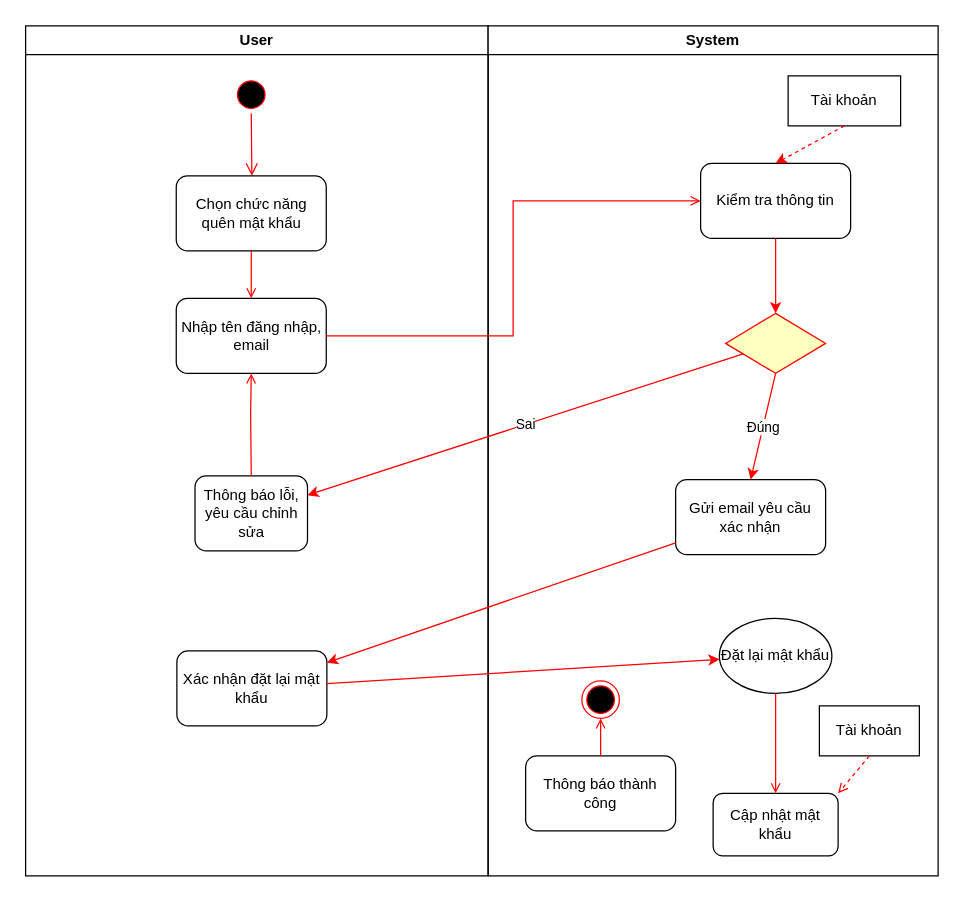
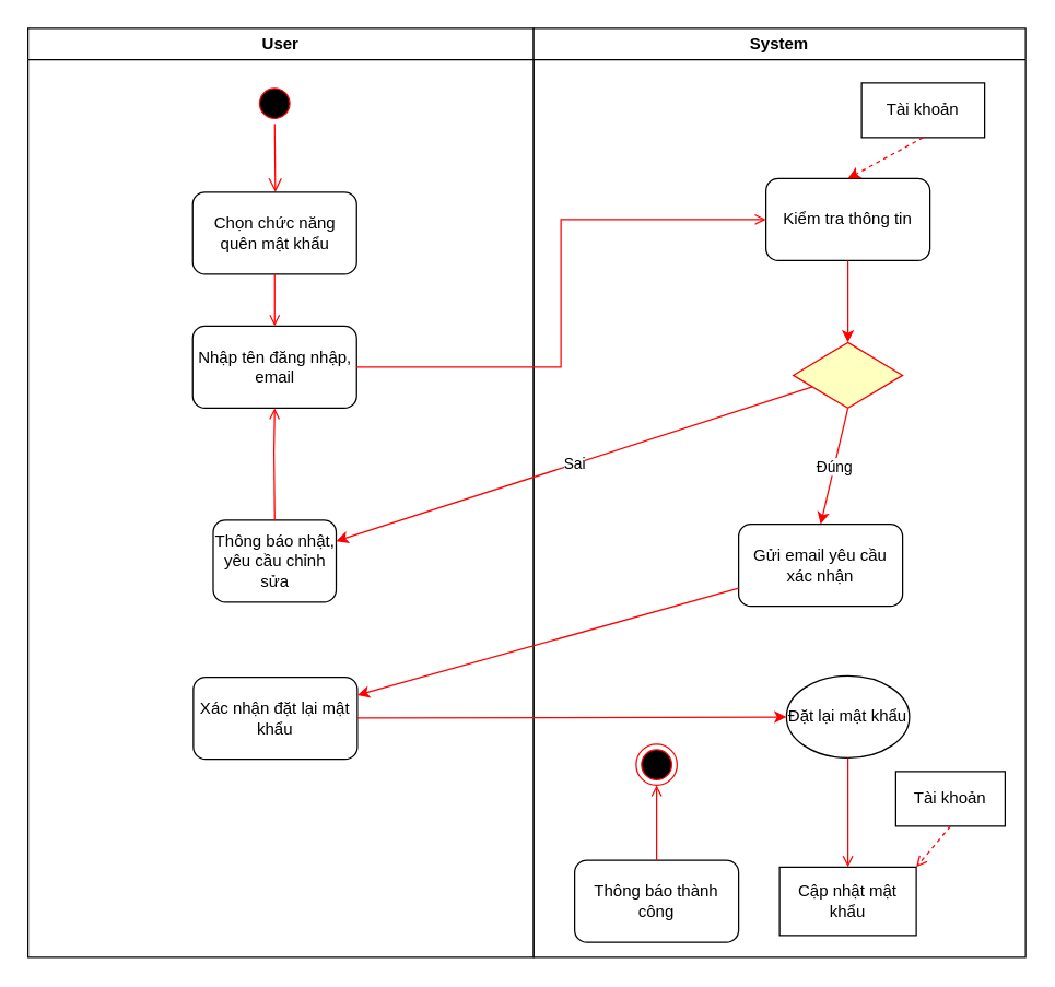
  <mxCell id="0" />
  <mxCell id="1" parent="0" />
  <mxCell id="2" value="User" style="swimlane;whiteSpace=wrap" parent="1" vertex="1"><mxGeometry x="20" y="20" width="370" height="680" as="geometry" /></mxCell>
  <mxCell id="3" value="" style="ellipse;shape=startState;fillColor=#000000;strokeColor=#ff0000;" parent="2" vertex="1"><mxGeometry x="165.5" y="40" width="30" height="30" as="geometry" /></mxCell>
  <mxCell id="4" value="" style="edgeStyle=elbowEdgeStyle;elbow=horizontal;verticalAlign=bottom;endArrow=open;endSize=8;strokeColor=#FF0000;endFill=1;rounded=0;entryX=0.5;entryY=0;entryDx=0;entryDy=0;" parent="2" source="3" target="5" edge="1"><mxGeometry x="100" y="40" as="geometry"><mxPoint x="120" y="110" as="targetPoint" /></mxGeometry></mxCell>
  <mxCell id="5" value="Chọn chức năng quên mật khẩu" style="rounded=1;whiteSpace=wrap;html=1;" parent="2" vertex="1"><mxGeometry x="120.5" y="120" width="120" height="60" as="geometry" /></mxCell>
  <mxCell id="6" value="Nhập tên đăng nhập, email" style="rounded=1;whiteSpace=wrap;html=1;" parent="2" vertex="1"><mxGeometry x="120.5" y="218" width="120" height="60" as="geometry" /></mxCell>
  <mxCell id="7" value="" style="endArrow=open;strokeColor=#FF0000;endFill=1;rounded=0;exitX=0.5;exitY=1;exitDx=0;exitDy=0;entryX=0.5;entryY=0;entryDx=0;entryDy=0;" parent="2" source="5" target="6" edge="1"><mxGeometry relative="1" as="geometry"><mxPoint x="115" y="270" as="sourcePoint" /><mxPoint x="115" y="325" as="targetPoint" /></mxGeometry></mxCell>
- <mxCell id="8" value="Thông báo lỗi, yêu cầu chỉnh sửa" style="rounded=1;whiteSpace=wrap;html=1;" parent="2" vertex="1"><mxGeometry x="135.5" y="360" width="90" height="60" as="geometry" /></mxCell>
+ <mxCell id="8" value="Thông báo nhật, yêu cầu chỉnh sửa" style="rounded=1;whiteSpace=wrap;html=1;" parent="2" vertex="1"><mxGeometry x="135.5" y="360" width="90" height="60" as="geometry" /></mxCell>
  <mxCell id="9" value="" style="endArrow=open;strokeColor=#FF0000;endFill=1;rounded=0;exitX=0.5;exitY=0;exitDx=0;exitDy=0;entryX=0.5;entryY=1;entryDx=0;entryDy=0;" parent="2" source="8" target="6" edge="1"><mxGeometry relative="1" as="geometry"><mxPoint x="246" y="260" as="sourcePoint" /><mxPoint x="550" y="150" as="targetPoint" /><Array as="points"><mxPoint x="180" y="310" /></Array></mxGeometry></mxCell>
- <mxCell id="10" value="Xác nhận đặt lại mật khẩu" style="rounded=1;whiteSpace=wrap;html=1;" parent="2" vertex="1"><mxGeometry x="121" y="500" width="120" height="60" as="geometry" /></mxCell>
+ <mxCell id="10" value="Xác nhận đặt lại mật khẩu" style="rounded=1;whiteSpace=wrap;html=1;" parent="2" vertex="1"><mxGeometry x="121" y="475" width="120" height="60" as="geometry" /></mxCell>
  <mxCell id="11" value="System" style="swimlane;whiteSpace=wrap" parent="1" vertex="1"><mxGeometry x="390" y="20" width="360" height="680" as="geometry" /></mxCell>
  <mxCell id="12" value="Gửi email yêu cầu xác nhận" style="rounded=1;whiteSpace=wrap;html=1;" parent="11" vertex="1"><mxGeometry x="150" y="363" width="120" height="60" as="geometry" /></mxCell>
  <mxCell id="13" value="Tài khoản" style="rounded=0;whiteSpace=wrap;html=1;" parent="11" vertex="1"><mxGeometry x="265" y="544" width="80" height="40" as="geometry" /></mxCell>
  <mxCell id="14" value="Đặt lại mật khẩu" style="ellipse;whiteSpace=wrap;html=1;" parent="11" vertex="1"><mxGeometry x="185" y="474" width="90" height="60" as="geometry" /></mxCell>
- <mxCell id="15" value="Cập nhật mật khẩu" style="rounded=1;whiteSpace=wrap;html=1;" parent="11" vertex="1"><mxGeometry x="180" y="614" width="100" height="50" as="geometry" /></mxCell>
+ <mxCell id="15" value="Cập nhật mật khẩu" style="whiteSpace=wrap;html=1;rounded=0;" parent="11" vertex="1"><mxGeometry x="180" y="614" width="100" height="50" as="geometry" /></mxCell>
  <mxCell id="16" value="" style="endArrow=open;strokeColor=#FF0000;endFill=1;rounded=0;exitX=0.5;exitY=1;exitDx=0;exitDy=0;entryX=0.5;entryY=0;entryDx=0;entryDy=0;" parent="11" source="14" target="15" edge="1"><mxGeometry relative="1" as="geometry"><mxPoint x="-180" y="426" as="sourcePoint" /><mxPoint x="200" y="544" as="targetPoint" /></mxGeometry></mxCell>
  <mxCell id="17" value="Kiểm tra thông tin" style="rounded=1;whiteSpace=wrap;html=1;" parent="11" vertex="1"><mxGeometry x="170" y="110" width="120" height="60" as="geometry" /></mxCell>
  <mxCell id="18" value="Đúng" style="endArrow=classic;html=1;rounded=0;fillColor=#e51400;strokeColor=light-dark(#FF0000,#EDEDED);exitX=0.5;exitY=1;exitDx=0;exitDy=0;entryX=0.5;entryY=0;entryDx=0;entryDy=0;" parent="11" source="26" target="12" edge="1"><mxGeometry width="50" height="50" relative="1" as="geometry"><mxPoint x="230" y="278" as="sourcePoint" /><mxPoint x="-60" y="390" as="targetPoint" /></mxGeometry></mxCell>
  <mxCell id="19" value="" style="endArrow=classic;html=1;rounded=0;fillColor=#e51400;strokeColor=light-dark(#FF0000,#EDEDED);exitX=0.5;exitY=1;exitDx=0;exitDy=0;entryX=0.5;entryY=0;entryDx=0;entryDy=0;" parent="11" source="17" target="26" edge="1"><mxGeometry width="50" height="50" relative="1" as="geometry"><mxPoint x="-140" y="450" as="sourcePoint" /><mxPoint x="260" y="210" as="targetPoint" /><Array as="points" /></mxGeometry></mxCell>
  <mxCell id="20" value="Tài khoản" style="rounded=0;whiteSpace=wrap;html=1;" parent="11" vertex="1"><mxGeometry x="240" y="40" width="90" height="40" as="geometry" /></mxCell>
  <mxCell id="21" value="" style="endArrow=classic;html=1;rounded=0;fillColor=#e51400;strokeColor=light-dark(#FF0000,#EDEDED);entryX=0.5;entryY=0;entryDx=0;entryDy=0;exitX=0.5;exitY=1;exitDx=0;exitDy=0;dashed=1;" parent="11" source="20" target="17" edge="1"><mxGeometry width="50" height="50" relative="1" as="geometry"><mxPoint x="340" y="90" as="sourcePoint" /><mxPoint x="240" y="230" as="targetPoint" /><Array as="points" /></mxGeometry></mxCell>
  <mxCell id="22" value="" style="endArrow=open;strokeColor=#FF0000;endFill=1;rounded=0;exitX=0.5;exitY=1;exitDx=0;exitDy=0;entryX=1;entryY=0;entryDx=0;entryDy=0;dashed=1;" parent="11" source="13" target="15" edge="1"><mxGeometry relative="1" as="geometry"><mxPoint x="240" y="408" as="sourcePoint" /><mxPoint x="155" y="429" as="targetPoint" /><Array as="points" /></mxGeometry></mxCell>
- <mxCell id="23" value="Thông báo thành công" style="rounded=1;whiteSpace=wrap;html=1;" parent="11" vertex="1"><mxGeometry x="30" y="584" width="120" height="60" as="geometry" /></mxCell>
+ <mxCell id="23" value="Thông báo thành công" style="rounded=1;whiteSpace=wrap;html=1;" parent="11" vertex="1"><mxGeometry x="30" y="609" width="120" height="60" as="geometry" /></mxCell>
  <mxCell id="24" value="" style="ellipse;shape=endState;fillColor=#000000;strokeColor=#ff0000" parent="11" vertex="1"><mxGeometry x="75" y="524" width="30" height="30" as="geometry" /></mxCell>
  <mxCell id="25" value="" style="endArrow=open;strokeColor=#FF0000;endFill=1;rounded=0;exitX=0.5;exitY=0;exitDx=0;exitDy=0;entryX=0.5;entryY=1;entryDx=0;entryDy=0;" parent="11" source="23" target="24" edge="1"><mxGeometry relative="1" as="geometry"><mxPoint x="240" y="442" as="sourcePoint" /><mxPoint x="80" y="544" as="targetPoint" /><Array as="points" /></mxGeometry></mxCell>
  <mxCell id="26" value="" style="rhombus;fillColor=#ffffc0;strokeColor=#ff0000;" parent="11" vertex="1"><mxGeometry x="190" y="230" width="80" height="48" as="geometry" /></mxCell>
  <mxCell id="27" value="" style="endArrow=open;strokeColor=#FF0000;endFill=1;rounded=0;exitX=1;exitY=0.5;exitDx=0;exitDy=0;entryX=0;entryY=0.5;entryDx=0;entryDy=0;" parent="1" source="6" target="17" edge="1"><mxGeometry relative="1" as="geometry"><mxPoint x="440" y="172" as="sourcePoint" /><mxPoint x="330" y="240" as="targetPoint" /><Array as="points"><mxPoint x="410" y="268" /><mxPoint x="410" y="160" /></Array></mxGeometry></mxCell>
  <mxCell id="28" value="Sai" style="endArrow=classic;html=1;rounded=0;strokeColor=light-dark(#ff0000, #ededed);" parent="1" source="26" target="8" edge="1"><mxGeometry width="50" height="50" relative="1" as="geometry"><mxPoint x="430" y="350" as="sourcePoint" /><mxPoint x="480" y="300" as="targetPoint" /></mxGeometry></mxCell>
  <mxCell id="29" value="" style="endArrow=classic;html=1;rounded=0;strokeColor=light-dark(#ff0000, #ededed);" parent="1" source="12" target="10" edge="1"><mxGeometry width="50" height="50" relative="1" as="geometry"><mxPoint x="400" y="460" as="sourcePoint" /><mxPoint x="450" y="410" as="targetPoint" /></mxGeometry></mxCell>
  <mxCell id="30" value="" style="endArrow=classic;html=1;rounded=0;strokeColor=light-dark(#ff0000, #ededed);" parent="1" source="10" target="14" edge="1"><mxGeometry width="50" height="50" relative="1" as="geometry"><mxPoint x="320" y="560" as="sourcePoint" /><mxPoint x="370" y="510" as="targetPoint" /></mxGeometry></mxCell>
